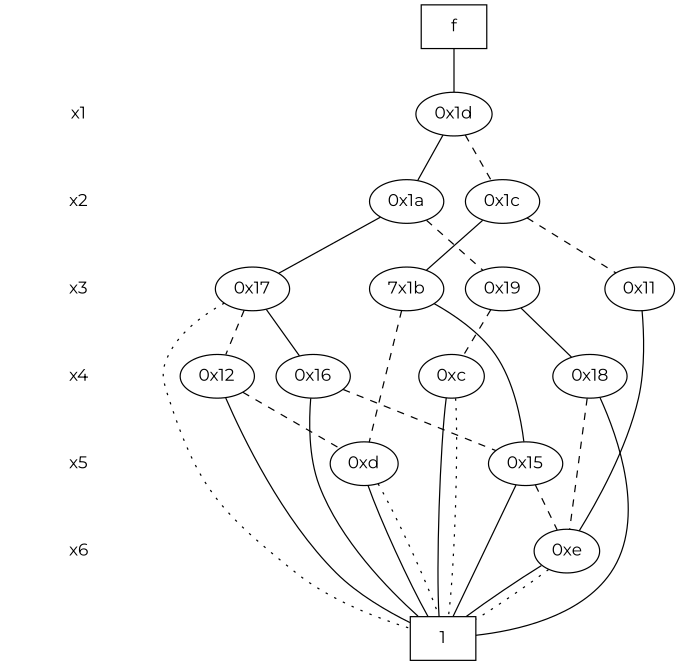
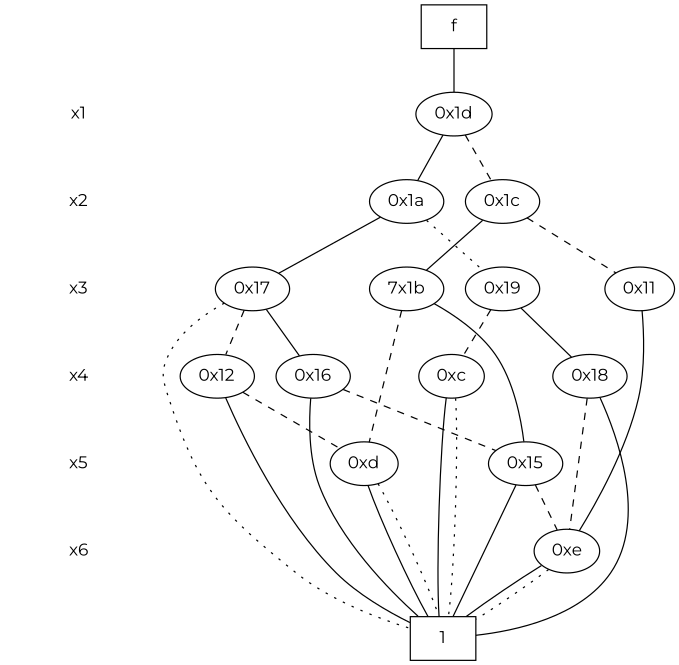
  digraph {
    fontname=Montserrat
    node [fontname=Montserrat]
    edge [dir=none fontname=Montserrat]
    "CONST NODES" [shape=plaintext style=invis]
    " x1 " [shape=plaintext]
    " x2 " [shape=plaintext]
    " x3 " [shape=plaintext]
    " x4 " [shape=plaintext]
    " x5 " [shape=plaintext]
    " x6 " [shape=plaintext]
    "  f  " [shape=box]
    "0x1d"
    "0x1a"
    "0x1c"
    "0x19"
    "0x17"
    n14 [label="7x1b"]
    "0x11"
    "0xc"
    "0x12"
    "0x18"
    "0x16"
    "0xd"
    "0x15"
    "0xe"
    n23 [label=1 shape=box]
    subgraph sub_1 {
      "CONST NODES"
      " x1 "
      " x2 "
      " x3 "
      " x4 "
      " x5 "
      " x6 "
    }
    subgraph sub_2 {
      rank=same
      "  f  "
    }
    subgraph sub_3 {
      rank=same
      " x1 "
      "0x1d"
    }
    subgraph sub_4 {
      rank=same
      " x2 "
      "0x1a"
      "0x1c"
    }
    subgraph sub_5 {
      rank=same
      " x3 "
      "0x19"
      "0x17"
      n14
      "0x11"
    }
    subgraph sub_6 {
      rank=same
      " x4 "
      "0xc"
      "0x12"
      "0x18"
      "0x16"
    }
    subgraph sub_7 {
      rank=same
      " x5 "
      "0xd"
      "0x15"
    }
    subgraph sub_8 {
      rank=same
      " x6 "
      "0xe"
    }
    subgraph sub_9 {
      rank=same
      "CONST NODES"
      subgraph sub_10 {
        rank=same
        n23
      }
    }
    " x1 " -> " x2 " [style=invis]
    " x2 " -> " x3 " [style=invis]
    " x3 " -> " x4 " [style=invis]
    " x4 " -> " x5 " [style=invis]
    " x5 " -> " x6 " [style=invis]
    " x6 " -> "CONST NODES" [style=invis]
    "  f  " -> "0x1d" [style=solid]
    "0x1d" -> "0x1a"
    "0x1d" -> "0x1c" [style=dashed]
-   "0x1a" -> "0x19" [style=dashed]
+   "0x1a" -> "0x19" [style=dotted]
    "0x1a" -> "0x17"
    "0x1c" -> n14
    "0x1c" -> "0x11" [style=dashed]
    "0x19" -> "0xc" [style=dashed]
    "0x19" -> "0x18"
    "0x17" -> "0x12" [style=dashed]
    "0x17" -> "0x16"
    "0x17" -> n23 [style=dotted]
    n14 -> "0xd" [style=dashed]
    n14 -> "0x15"
    "0x11" -> "0xe"
    "0xc" -> n23
    "0xc" -> n23 [style=dotted]
    "0x12" -> "0xd" [style=dashed]
    "0x12" -> n23
    "0x18" -> "0xe" [style=dashed]
    "0x18" -> n23
    "0x16" -> "0x15" [style=dashed]
    "0x16" -> n23
    "0xd" -> n23
    "0xd" -> n23 [style=dotted]
    "0x15" -> "0xe" [style=dashed]
    "0x15" -> n23
    "0xe" -> n23
    "0xe" -> n23 [style=dotted]
  }
